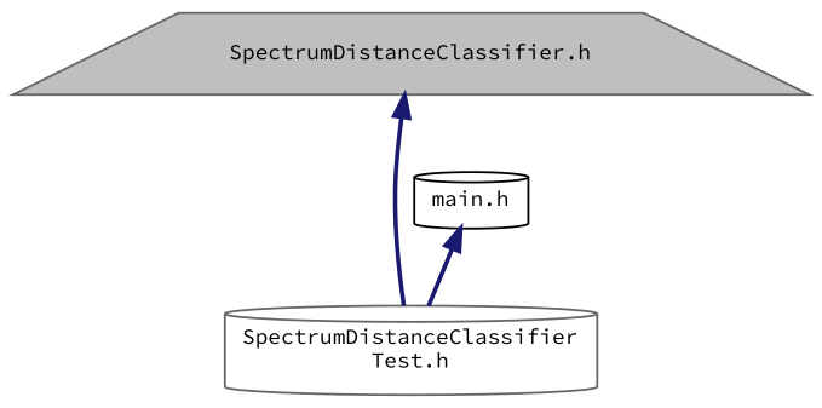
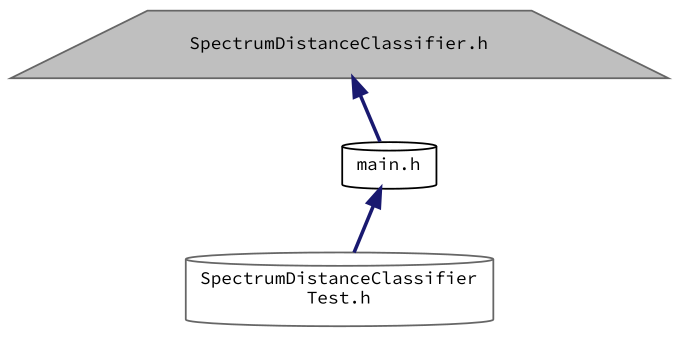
  digraph {
    fontname="Source Code Pro"
    node [color=gray40 fillcolor=white fontname="Source Code Pro" fontsize=10 shape=cylinder style=filled]
    edge [color=midnightblue dir=back fontname="Source Code Pro" fontsize=10 labelfontname=Helvetica labelfontsize=10 style=bold]
    n1 [fillcolor=grey75 fontcolor=black height=0.2 label="SpectrumDistanceClassifier.h" shape=trapezium width=0.4]
    n2 [height=0.2 label="SpectrumDistanceClassifier\lTest.h" width=0.4]
    n3 [color=black height=0.2 label="main.h" width=0.4]
-   n1 -> n2
+   n1 -> n3
    n3 -> n2
  }
